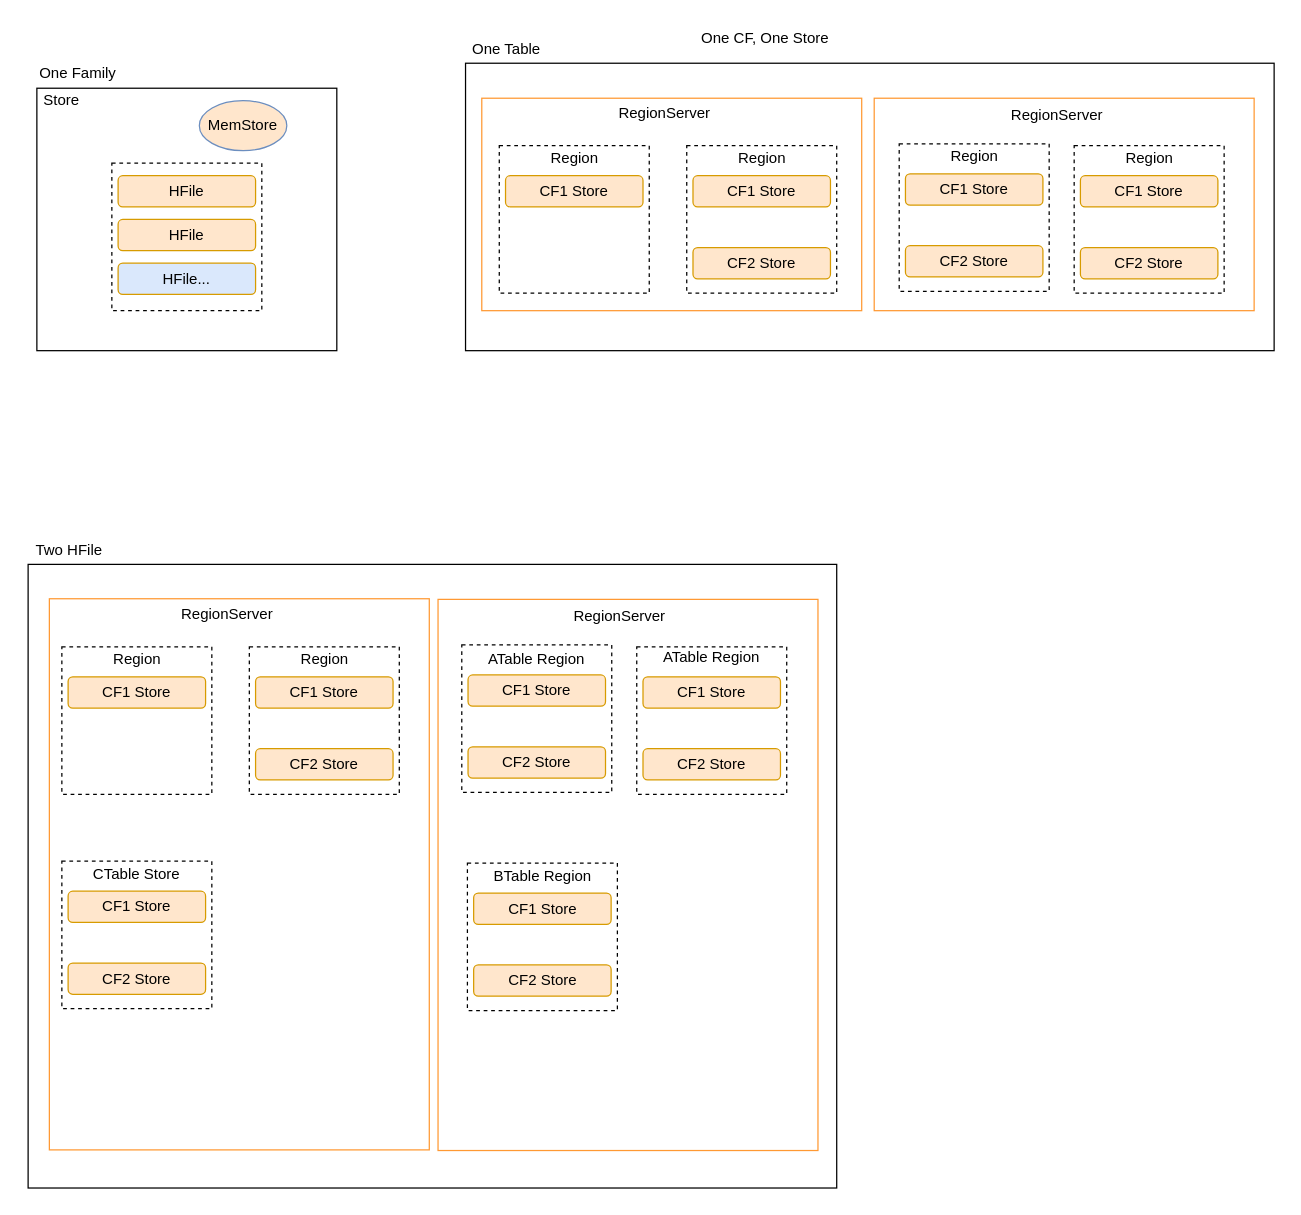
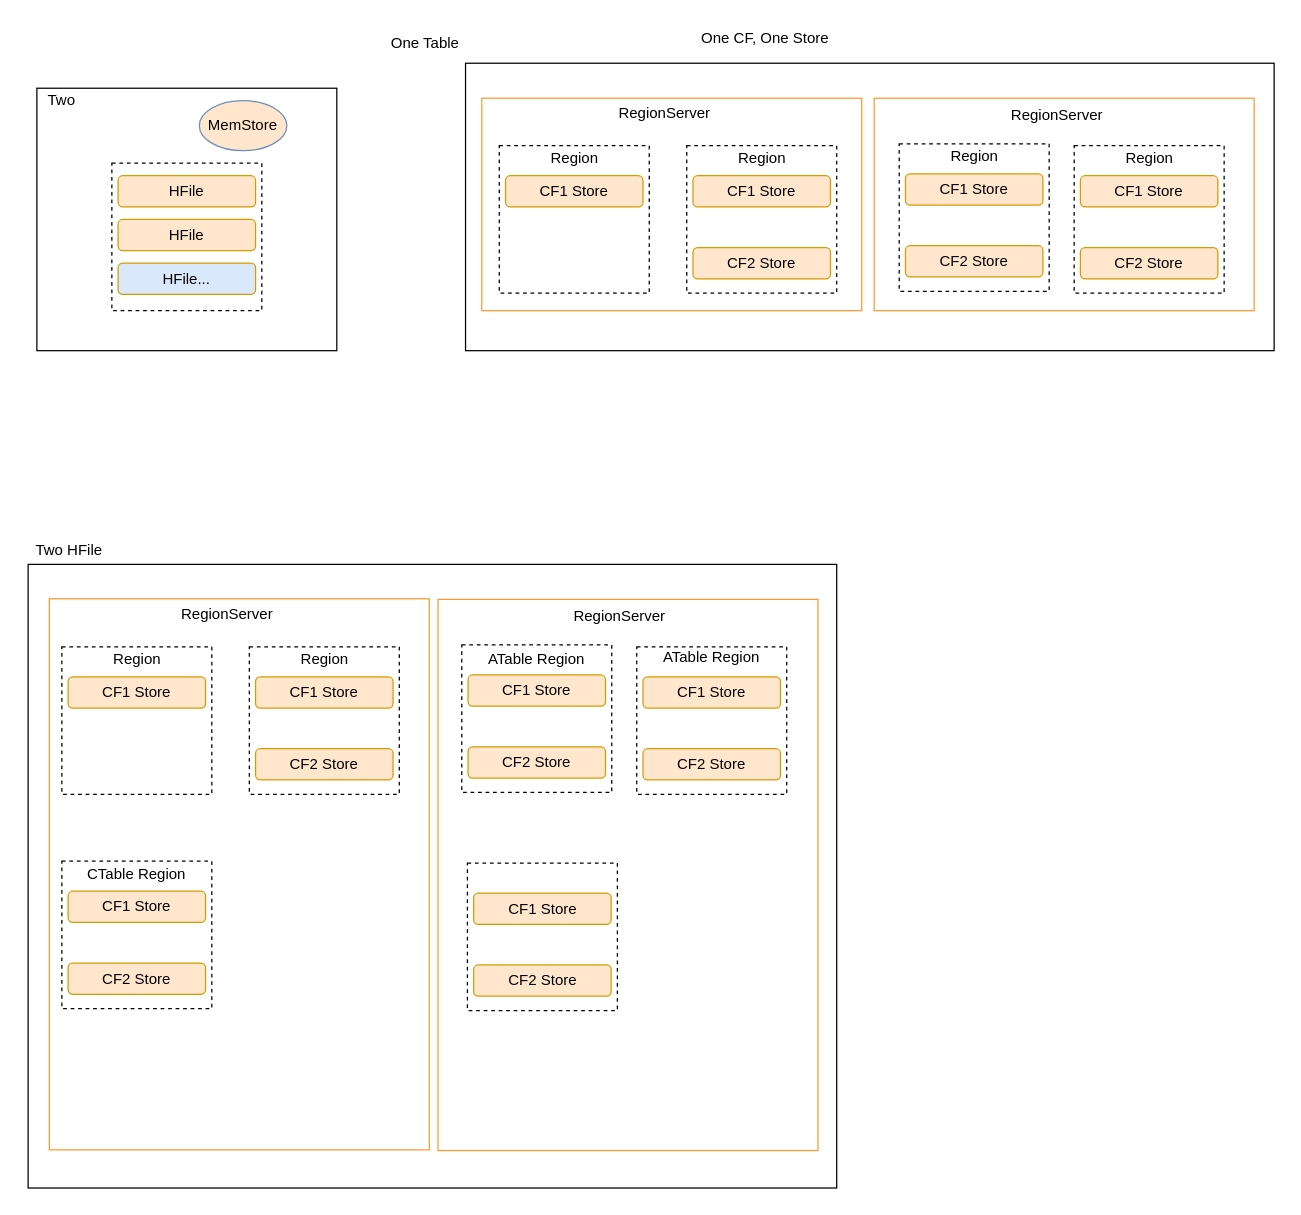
  <mxCell id="0" />
  <mxCell id="1" parent="0" />
  <mxCell id="2" value="" style="rounded=0;whiteSpace=wrap;html=1;" vertex="1" parent="1"><mxGeometry x="29" y="70" width="240" height="210" as="geometry" /></mxCell>
- <mxCell id="3" value="One Family" style="text;html=1;strokeColor=none;fillColor=none;align=center;verticalAlign=middle;whiteSpace=wrap;rounded=0;" vertex="1" parent="1"><mxGeometry x="27" y="48" width="70" height="20" as="geometry" /></mxCell>
  <mxCell id="4" value="HFile" style="rounded=1;whiteSpace=wrap;html=1;fillColor=#ffe6cc;strokeColor=#d79b00;" vertex="1" parent="1"><mxGeometry x="94" y="140" width="110" height="25" as="geometry" /></mxCell>
  <mxCell id="5" value="HFile" style="rounded=1;whiteSpace=wrap;html=1;fillColor=#ffe6cc;strokeColor=#d79b00;" vertex="1" parent="1"><mxGeometry x="94" y="175" width="110" height="25" as="geometry" /></mxCell>
  <mxCell id="6" value="HFile..." style="rounded=1;whiteSpace=wrap;html=1;fillColor=#dae8fc;strokeColor=#d79b00;" vertex="1" parent="1"><mxGeometry x="94" y="210" width="110" height="25" as="geometry" /></mxCell>
  <mxCell id="7" value="MemStore" style="ellipse;whiteSpace=wrap;html=1;fillColor=#ffe6cc;strokeColor=#6c8ebf;" vertex="1" parent="1"><mxGeometry x="159" y="80" width="70" height="40" as="geometry" /></mxCell>
- <mxCell id="8" value="Store" style="text;html=1;strokeColor=none;fillColor=none;align=center;verticalAlign=middle;whiteSpace=wrap;rounded=0;" vertex="1" parent="1"><mxGeometry x="29" y="70" width="40" height="20" as="geometry" /></mxCell>
+ <mxCell id="8" value="Two" style="text;html=1;strokeColor=none;fillColor=none;align=center;verticalAlign=middle;whiteSpace=wrap;rounded=0;" vertex="1" parent="1"><mxGeometry x="29" y="70" width="40" height="20" as="geometry" /></mxCell>
  <mxCell id="9" value="" style="rounded=0;whiteSpace=wrap;html=1;dashed=1;fillColor=none;" vertex="1" parent="1"><mxGeometry x="89" y="130" width="120" height="118" as="geometry" /></mxCell>
  <mxCell id="10" value="" style="rounded=0;whiteSpace=wrap;html=1;" vertex="1" parent="1"><mxGeometry x="372" y="50" width="647" height="230" as="geometry" /></mxCell>
- <mxCell id="11" value="One Table" style="text;html=1;strokeColor=none;fillColor=none;align=center;verticalAlign=middle;whiteSpace=wrap;rounded=0;" vertex="1" parent="1"><mxGeometry x="370" y="29" width="70" height="20" as="geometry" /></mxCell>
+ <mxCell id="11" value="One Table" style="text;html=1;strokeColor=none;fillColor=none;align=center;verticalAlign=middle;whiteSpace=wrap;rounded=0;" vertex="1" parent="1"><mxGeometry x="305" y="24" width="70" height="20" as="geometry" /></mxCell>
  <mxCell id="12" value="CF1 Store" style="rounded=1;whiteSpace=wrap;html=1;fillColor=#ffe6cc;strokeColor=#d79b00;" vertex="1" parent="1"><mxGeometry x="404" y="140" width="110" height="25" as="geometry" /></mxCell>
  <mxCell id="13" value="One CF, One Store" style="text;html=1;strokeColor=none;fillColor=none;align=center;verticalAlign=middle;whiteSpace=wrap;rounded=0;" vertex="1" parent="1"><mxGeometry x="550" y="20" width="124" height="20" as="geometry" /></mxCell>
  <mxCell id="14" value="Region" style="text;html=1;strokeColor=none;fillColor=none;align=center;verticalAlign=middle;whiteSpace=wrap;rounded=0;" vertex="1" parent="1"><mxGeometry x="429.5" y="116" width="59" height="20" as="geometry" /></mxCell>
  <mxCell id="15" value="" style="rounded=0;whiteSpace=wrap;html=1;dashed=1;fillColor=none;" vertex="1" parent="1"><mxGeometry x="549" y="116" width="120" height="118" as="geometry" /></mxCell>
  <mxCell id="16" value="Region" style="text;html=1;strokeColor=none;fillColor=none;align=center;verticalAlign=middle;whiteSpace=wrap;rounded=0;" vertex="1" parent="1"><mxGeometry x="579.5" y="116" width="59" height="20" as="geometry" /></mxCell>
  <mxCell id="17" value="" style="rounded=0;whiteSpace=wrap;html=1;dashed=1;fillColor=none;" vertex="1" parent="1"><mxGeometry x="399" y="116" width="120" height="118" as="geometry" /></mxCell>
  <mxCell id="18" value="CF1 Store" style="rounded=1;whiteSpace=wrap;html=1;fillColor=#ffe6cc;strokeColor=#d79b00;" vertex="1" parent="1"><mxGeometry x="554" y="140" width="110" height="25" as="geometry" /></mxCell>
  <mxCell id="19" value="CF2 Store" style="rounded=1;whiteSpace=wrap;html=1;fillColor=#ffe6cc;strokeColor=#d79b00;" vertex="1" parent="1"><mxGeometry x="554" y="197.5" width="110" height="25" as="geometry" /></mxCell>
  <mxCell id="20" value="" style="rounded=0;whiteSpace=wrap;html=1;dashed=1;fillColor=none;" vertex="1" parent="1"><mxGeometry x="719" y="114.5" width="120" height="118" as="geometry" /></mxCell>
  <mxCell id="21" value="Region" style="text;html=1;strokeColor=none;fillColor=none;align=center;verticalAlign=middle;whiteSpace=wrap;rounded=0;" vertex="1" parent="1"><mxGeometry x="749.5" y="114.5" width="59" height="20" as="geometry" /></mxCell>
  <mxCell id="22" value="CF1 Store" style="rounded=1;whiteSpace=wrap;html=1;fillColor=#ffe6cc;strokeColor=#d79b00;" vertex="1" parent="1"><mxGeometry x="724" y="138.5" width="110" height="25" as="geometry" /></mxCell>
  <mxCell id="23" value="CF2 Store" style="rounded=1;whiteSpace=wrap;html=1;fillColor=#ffe6cc;strokeColor=#d79b00;" vertex="1" parent="1"><mxGeometry x="724" y="196" width="110" height="25" as="geometry" /></mxCell>
  <mxCell id="24" value="" style="rounded=0;whiteSpace=wrap;html=1;dashed=1;fillColor=none;" vertex="1" parent="1"><mxGeometry x="859" y="116" width="120" height="118" as="geometry" /></mxCell>
  <mxCell id="25" value="Region" style="text;html=1;strokeColor=none;fillColor=none;align=center;verticalAlign=middle;whiteSpace=wrap;rounded=0;" vertex="1" parent="1"><mxGeometry x="889.5" y="116" width="59" height="20" as="geometry" /></mxCell>
  <mxCell id="26" value="CF1 Store" style="rounded=1;whiteSpace=wrap;html=1;fillColor=#ffe6cc;strokeColor=#d79b00;" vertex="1" parent="1"><mxGeometry x="864" y="140" width="110" height="25" as="geometry" /></mxCell>
  <mxCell id="27" value="CF2 Store" style="rounded=1;whiteSpace=wrap;html=1;fillColor=#ffe6cc;strokeColor=#d79b00;" vertex="1" parent="1"><mxGeometry x="864" y="197.5" width="110" height="25" as="geometry" /></mxCell>
  <mxCell id="28" value="" style="rounded=0;whiteSpace=wrap;html=1;fillColor=none;strokeColor=#FF9933;" vertex="1" parent="1"><mxGeometry x="385" y="78" width="304" height="170" as="geometry" /></mxCell>
  <mxCell id="29" value="RegionServer" style="text;html=1;strokeColor=none;fillColor=none;align=center;verticalAlign=middle;whiteSpace=wrap;rounded=0;" vertex="1" parent="1"><mxGeometry x="493.5" y="80" width="75" height="20" as="geometry" /></mxCell>
  <mxCell id="30" value="" style="rounded=0;whiteSpace=wrap;html=1;fillColor=none;strokeColor=#FF9933;" vertex="1" parent="1"><mxGeometry x="699" y="78" width="304" height="170" as="geometry" /></mxCell>
  <mxCell id="31" value="RegionServer" style="text;html=1;strokeColor=none;fillColor=none;align=center;verticalAlign=middle;whiteSpace=wrap;rounded=0;" vertex="1" parent="1"><mxGeometry x="807.5" y="82" width="75" height="20" as="geometry" /></mxCell>
  <mxCell id="32" value="" style="rounded=0;whiteSpace=wrap;html=1;" vertex="1" parent="1"><mxGeometry x="22" y="451" width="647" height="499" as="geometry" /></mxCell>
  <mxCell id="33" value="Two HFile" style="text;html=1;strokeColor=none;fillColor=none;align=center;verticalAlign=middle;whiteSpace=wrap;rounded=0;" vertex="1" parent="1"><mxGeometry x="20" y="430" width="70" height="20" as="geometry" /></mxCell>
  <mxCell id="34" value="CF1 Store" style="rounded=1;whiteSpace=wrap;html=1;fillColor=#ffe6cc;strokeColor=#d79b00;" vertex="1" parent="1"><mxGeometry x="54" y="541" width="110" height="25" as="geometry" /></mxCell>
  <mxCell id="35" value="Region" style="text;html=1;strokeColor=none;fillColor=none;align=center;verticalAlign=middle;whiteSpace=wrap;rounded=0;" vertex="1" parent="1"><mxGeometry x="79.5" y="517" width="59" height="20" as="geometry" /></mxCell>
  <mxCell id="36" value="" style="rounded=0;whiteSpace=wrap;html=1;dashed=1;fillColor=none;" vertex="1" parent="1"><mxGeometry x="199" y="517" width="120" height="118" as="geometry" /></mxCell>
  <mxCell id="37" value="Region" style="text;html=1;strokeColor=none;fillColor=none;align=center;verticalAlign=middle;whiteSpace=wrap;rounded=0;" vertex="1" parent="1"><mxGeometry x="229.5" y="517" width="59" height="20" as="geometry" /></mxCell>
  <mxCell id="38" value="" style="rounded=0;whiteSpace=wrap;html=1;dashed=1;fillColor=none;" vertex="1" parent="1"><mxGeometry x="49" y="517" width="120" height="118" as="geometry" /></mxCell>
  <mxCell id="39" value="CF1 Store" style="rounded=1;whiteSpace=wrap;html=1;fillColor=#ffe6cc;strokeColor=#d79b00;" vertex="1" parent="1"><mxGeometry x="204" y="541" width="110" height="25" as="geometry" /></mxCell>
  <mxCell id="40" value="CF2 Store" style="rounded=1;whiteSpace=wrap;html=1;fillColor=#ffe6cc;strokeColor=#d79b00;" vertex="1" parent="1"><mxGeometry x="204" y="598.5" width="110" height="25" as="geometry" /></mxCell>
  <mxCell id="41" value="" style="rounded=0;whiteSpace=wrap;html=1;dashed=1;fillColor=none;" vertex="1" parent="1"><mxGeometry x="369" y="515.5" width="120" height="118" as="geometry" /></mxCell>
  <mxCell id="42" value="ATable Region" style="text;html=1;strokeColor=none;fillColor=none;align=center;verticalAlign=middle;whiteSpace=wrap;rounded=0;" vertex="1" parent="1"><mxGeometry x="384" y="517" width="90" height="20" as="geometry" /></mxCell>
  <mxCell id="43" value="CF1 Store" style="rounded=1;whiteSpace=wrap;html=1;fillColor=#ffe6cc;strokeColor=#d79b00;" vertex="1" parent="1"><mxGeometry x="374" y="539.5" width="110" height="25" as="geometry" /></mxCell>
  <mxCell id="44" value="CF2 Store" style="rounded=1;whiteSpace=wrap;html=1;fillColor=#ffe6cc;strokeColor=#d79b00;" vertex="1" parent="1"><mxGeometry x="374" y="597" width="110" height="25" as="geometry" /></mxCell>
  <mxCell id="45" value="" style="rounded=0;whiteSpace=wrap;html=1;dashed=1;fillColor=none;" vertex="1" parent="1"><mxGeometry x="509" y="517" width="120" height="118" as="geometry" /></mxCell>
  <mxCell id="46" value="CF1 Store" style="rounded=1;whiteSpace=wrap;html=1;fillColor=#ffe6cc;strokeColor=#d79b00;" vertex="1" parent="1"><mxGeometry x="514" y="541" width="110" height="25" as="geometry" /></mxCell>
  <mxCell id="47" value="CF2 Store" style="rounded=1;whiteSpace=wrap;html=1;fillColor=#ffe6cc;strokeColor=#d79b00;" vertex="1" parent="1"><mxGeometry x="514" y="598.5" width="110" height="25" as="geometry" /></mxCell>
  <mxCell id="48" value="" style="rounded=0;whiteSpace=wrap;html=1;fillColor=none;strokeColor=#FF9933;" vertex="1" parent="1"><mxGeometry x="39" y="478.5" width="304" height="441" as="geometry" /></mxCell>
  <mxCell id="49" value="RegionServer" style="text;html=1;strokeColor=none;fillColor=none;align=center;verticalAlign=middle;whiteSpace=wrap;rounded=0;" vertex="1" parent="1"><mxGeometry x="143.5" y="481" width="75" height="20" as="geometry" /></mxCell>
  <mxCell id="50" value="" style="rounded=0;whiteSpace=wrap;html=1;fillColor=none;strokeColor=#FF9933;" vertex="1" parent="1"><mxGeometry x="350" y="479" width="304" height="441" as="geometry" /></mxCell>
  <mxCell id="51" value="RegionServer" style="text;html=1;strokeColor=none;fillColor=none;align=center;verticalAlign=middle;whiteSpace=wrap;rounded=0;" vertex="1" parent="1"><mxGeometry x="457.5" y="483" width="75" height="20" as="geometry" /></mxCell>
  <mxCell id="52" value="" style="rounded=0;whiteSpace=wrap;html=1;dashed=1;fillColor=none;" vertex="1" parent="1"><mxGeometry x="373.5" y="690" width="120" height="118" as="geometry" /></mxCell>
  <mxCell id="53" value="CF1 Store" style="rounded=1;whiteSpace=wrap;html=1;fillColor=#ffe6cc;strokeColor=#d79b00;" vertex="1" parent="1"><mxGeometry x="378.5" y="714" width="110" height="25" as="geometry" /></mxCell>
  <mxCell id="54" value="CF2 Store" style="rounded=1;whiteSpace=wrap;html=1;fillColor=#ffe6cc;strokeColor=#d79b00;" vertex="1" parent="1"><mxGeometry x="378.5" y="771.5" width="110" height="25" as="geometry" /></mxCell>
  <mxCell id="55" value="ATable Region" style="text;html=1;strokeColor=none;fillColor=none;align=center;verticalAlign=middle;whiteSpace=wrap;rounded=0;" vertex="1" parent="1"><mxGeometry x="524" y="515.5" width="90" height="20" as="geometry" /></mxCell>
- <mxCell id="56" value="BTable Region" style="text;html=1;strokeColor=none;fillColor=none;align=center;verticalAlign=middle;whiteSpace=wrap;rounded=0;" vertex="1" parent="1"><mxGeometry x="388.5" y="690.5" width="90" height="20" as="geometry" /></mxCell>
  <mxCell id="57" value="" style="rounded=0;whiteSpace=wrap;html=1;dashed=1;fillColor=none;" vertex="1" parent="1"><mxGeometry x="49" y="688.5" width="120" height="118" as="geometry" /></mxCell>
  <mxCell id="58" value="CF1 Store" style="rounded=1;whiteSpace=wrap;html=1;fillColor=#ffe6cc;strokeColor=#d79b00;" vertex="1" parent="1"><mxGeometry x="54" y="712.5" width="110" height="25" as="geometry" /></mxCell>
  <mxCell id="59" value="CF2 Store" style="rounded=1;whiteSpace=wrap;html=1;fillColor=#ffe6cc;strokeColor=#d79b00;" vertex="1" parent="1"><mxGeometry x="54" y="770" width="110" height="25" as="geometry" /></mxCell>
- <mxCell id="60" value="CTable Store" style="text;html=1;strokeColor=none;fillColor=none;align=center;verticalAlign=middle;whiteSpace=wrap;rounded=0;" vertex="1" parent="1"><mxGeometry x="64" y="689" width="90" height="20" as="geometry" /></mxCell>
+ <mxCell id="60" value="CTable Region" style="text;html=1;strokeColor=none;fillColor=none;align=center;verticalAlign=middle;whiteSpace=wrap;rounded=0;" vertex="1" parent="1"><mxGeometry x="64" y="689" width="90" height="20" as="geometry" /></mxCell>
